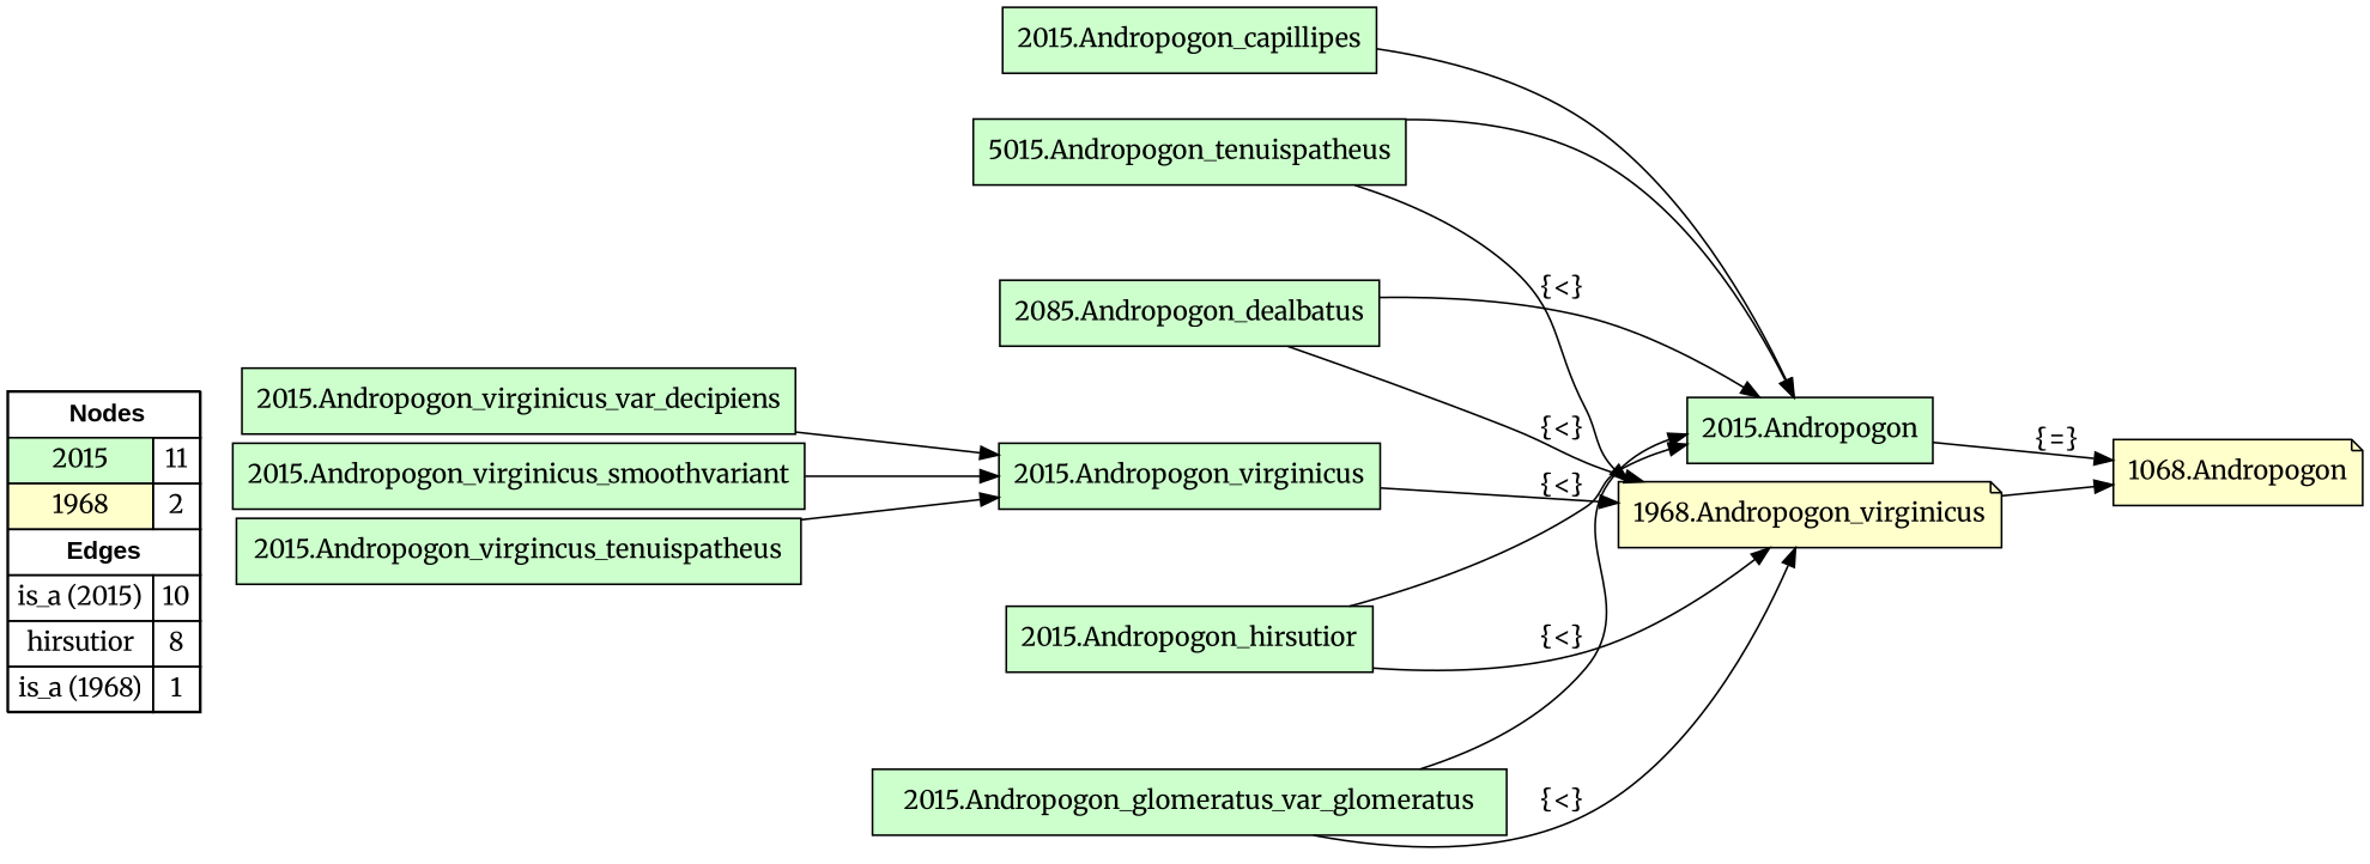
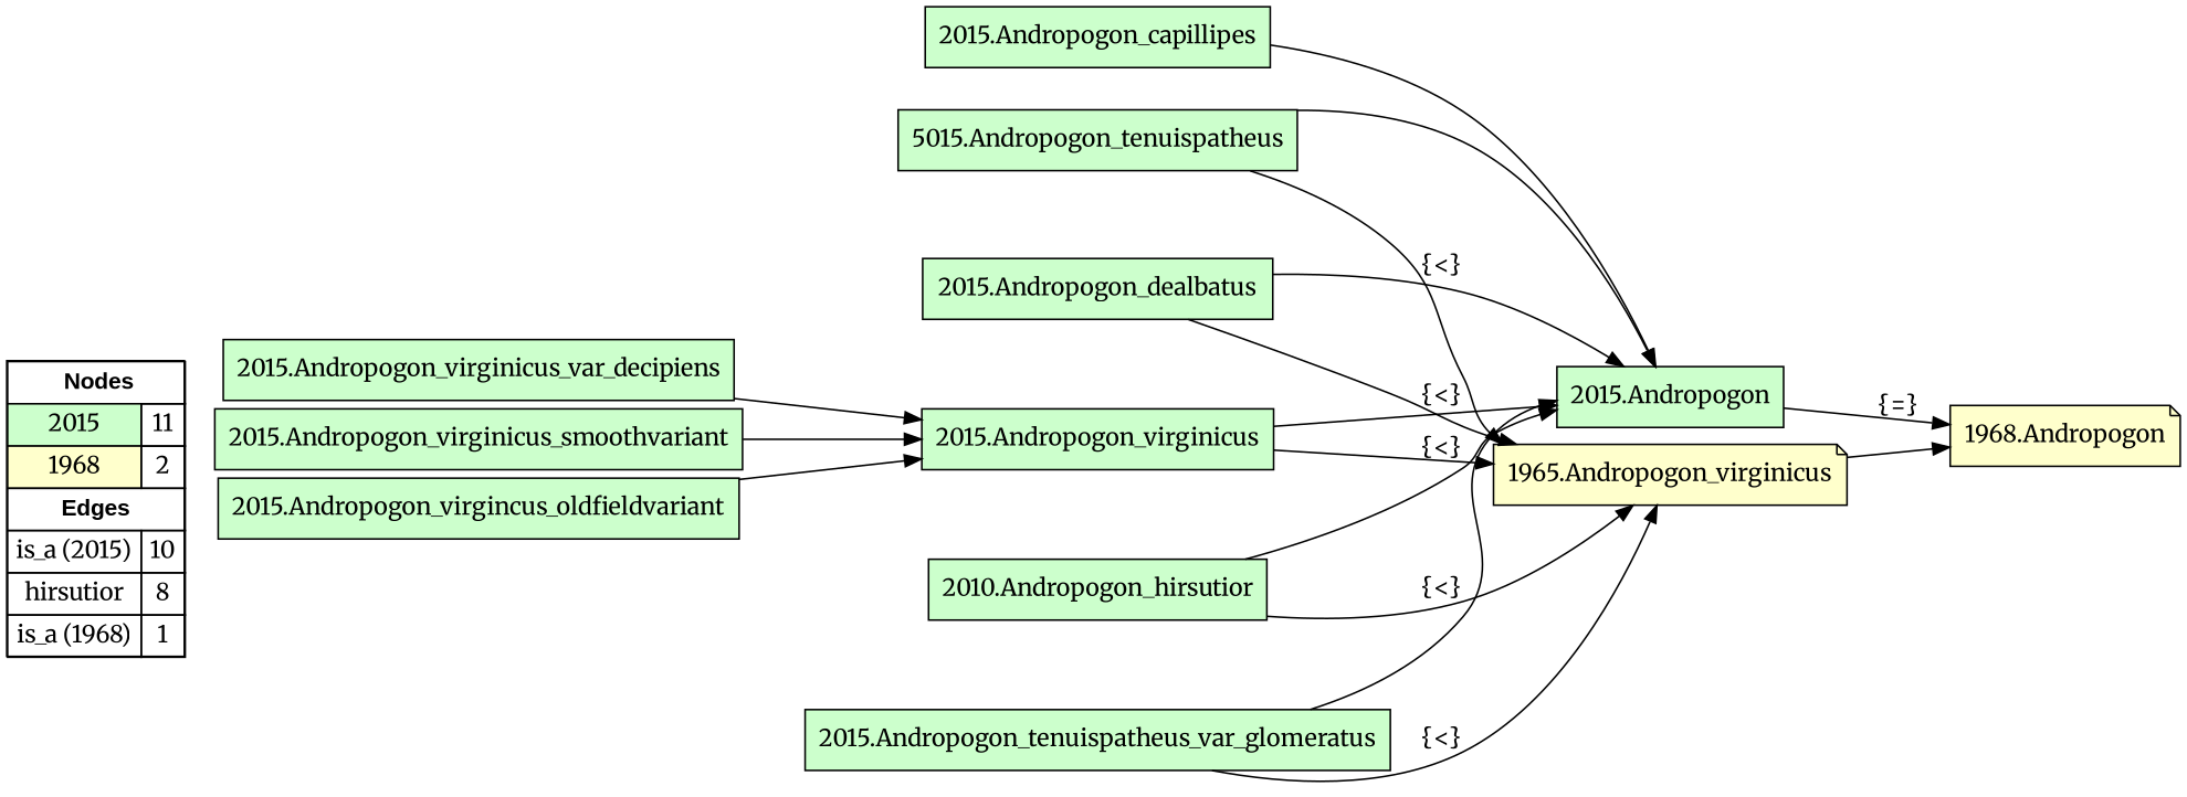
  digraph {
    fontname=Merriweather
    rankdir=LR
    node [fillcolor="#CCFFCC" fontname=Merriweather shape=box style=filled]
    edge [color="#000000" constraint=true dir=forward fontname=Merriweather penwidth=1 style=solid]
    n1 [fillcolor=white label=<   <TABLE BORDER="0" CELLBORDER="1" CELLSPACING="0" CELLPADDING="4">  <TR> <TD COLSPAN="2"><font face="Arial Black"> Nodes</font></TD> </TR>  <TR>   <TD bgcolor="#CCFFCC" fontname="helvetica">2015</TD>   <TD>11</TD>   </TR>  <TR>   <TD bgcolor="#FFFFCC" fontname="helvetica">1968</TD>   <TD>2</TD>   </TR>  <TR> <TD COLSPAN="2"><font face = "Arial Black"> Edges </font></TD> </TR>  <TR>   <TD><font color ="#000000">is_a (2015)</font></TD><TD>10</TD> </TR> <TR>   <TD><font color ="#000000">hirsutior</font></TD><TD>8</TD> </TR> <TR>   <TD><font color ="#000000">is_a (1968)</font></TD><TD>1</TD> </TR> </TABLE>   > margin=0]
-   "2015.Andropogon_hirsutior"
+   "2015.Andropogon_hirsutior" [label="2010.Andropogon_hirsutior"]
    "2015.Andropogon"
-   "1968.Andropogon_virginicus" [fillcolor="#FFFFCC" shape=note]
-   "1968.Andropogon" [fillcolor="#FFFFCC" shape=note label="1068.Andropogon"]
-   "2015.Andropogon_dealbatus" [label="2085.Andropogon_dealbatus"]
+   "1968.Andropogon_virginicus" [fillcolor="#FFFFCC" shape=note label="1965.Andropogon_virginicus"]
+   "1968.Andropogon" [fillcolor="#FFFFCC" shape=note]
+   "2015.Andropogon_dealbatus"
    "2015.Andropogon_capillipes"
    "2015.Andropogon_virginicus_var_decipiens"
    "2015.Andropogon_virginicus"
    n10 [label="5015.Andropogon_tenuispatheus"]
    "2015.Andropogon_virginicus_smoothvariant"
-   "2015.Andropogon_glomeratus_var_glomeratus"
-   "2015.Andropogon_virgincus_oldfieldvariant" [label="2015.Andropogon_virgincus_tenuispatheus"]
+   "2015.Andropogon_glomeratus_var_glomeratus" [label="2015.Andropogon_tenuispatheus_var_glomeratus"]
+   "2015.Andropogon_virgincus_oldfieldvariant"
    subgraph sub_1 {
      rank=source
      n1
    }
    "2015.Andropogon_hirsutior" -> "2015.Andropogon"
    "2015.Andropogon_hirsutior" -> "1968.Andropogon_virginicus" [label="{<}"]
    "2015.Andropogon" -> "1968.Andropogon" [label="{=}"]
    "1968.Andropogon_virginicus" -> "1968.Andropogon"
    "2015.Andropogon_dealbatus" -> "2015.Andropogon"
    "2015.Andropogon_dealbatus" -> "1968.Andropogon_virginicus" [label="{<}"]
    "2015.Andropogon_capillipes" -> "2015.Andropogon"
    "2015.Andropogon_virginicus_var_decipiens" -> "2015.Andropogon_virginicus"
+   "2015.Andropogon_virginicus" -> "2015.Andropogon"
    "2015.Andropogon_virginicus" -> "1968.Andropogon_virginicus" [label="{<}"]
    n10 -> "2015.Andropogon"
    n10 -> "1968.Andropogon_virginicus" [label="{<}"]
    "2015.Andropogon_virginicus_smoothvariant" -> "2015.Andropogon_virginicus"
    "2015.Andropogon_glomeratus_var_glomeratus" -> "2015.Andropogon"
    "2015.Andropogon_glomeratus_var_glomeratus" -> "1968.Andropogon_virginicus" [label="{<}"]
    "2015.Andropogon_virgincus_oldfieldvariant" -> "2015.Andropogon_virginicus"
  }
